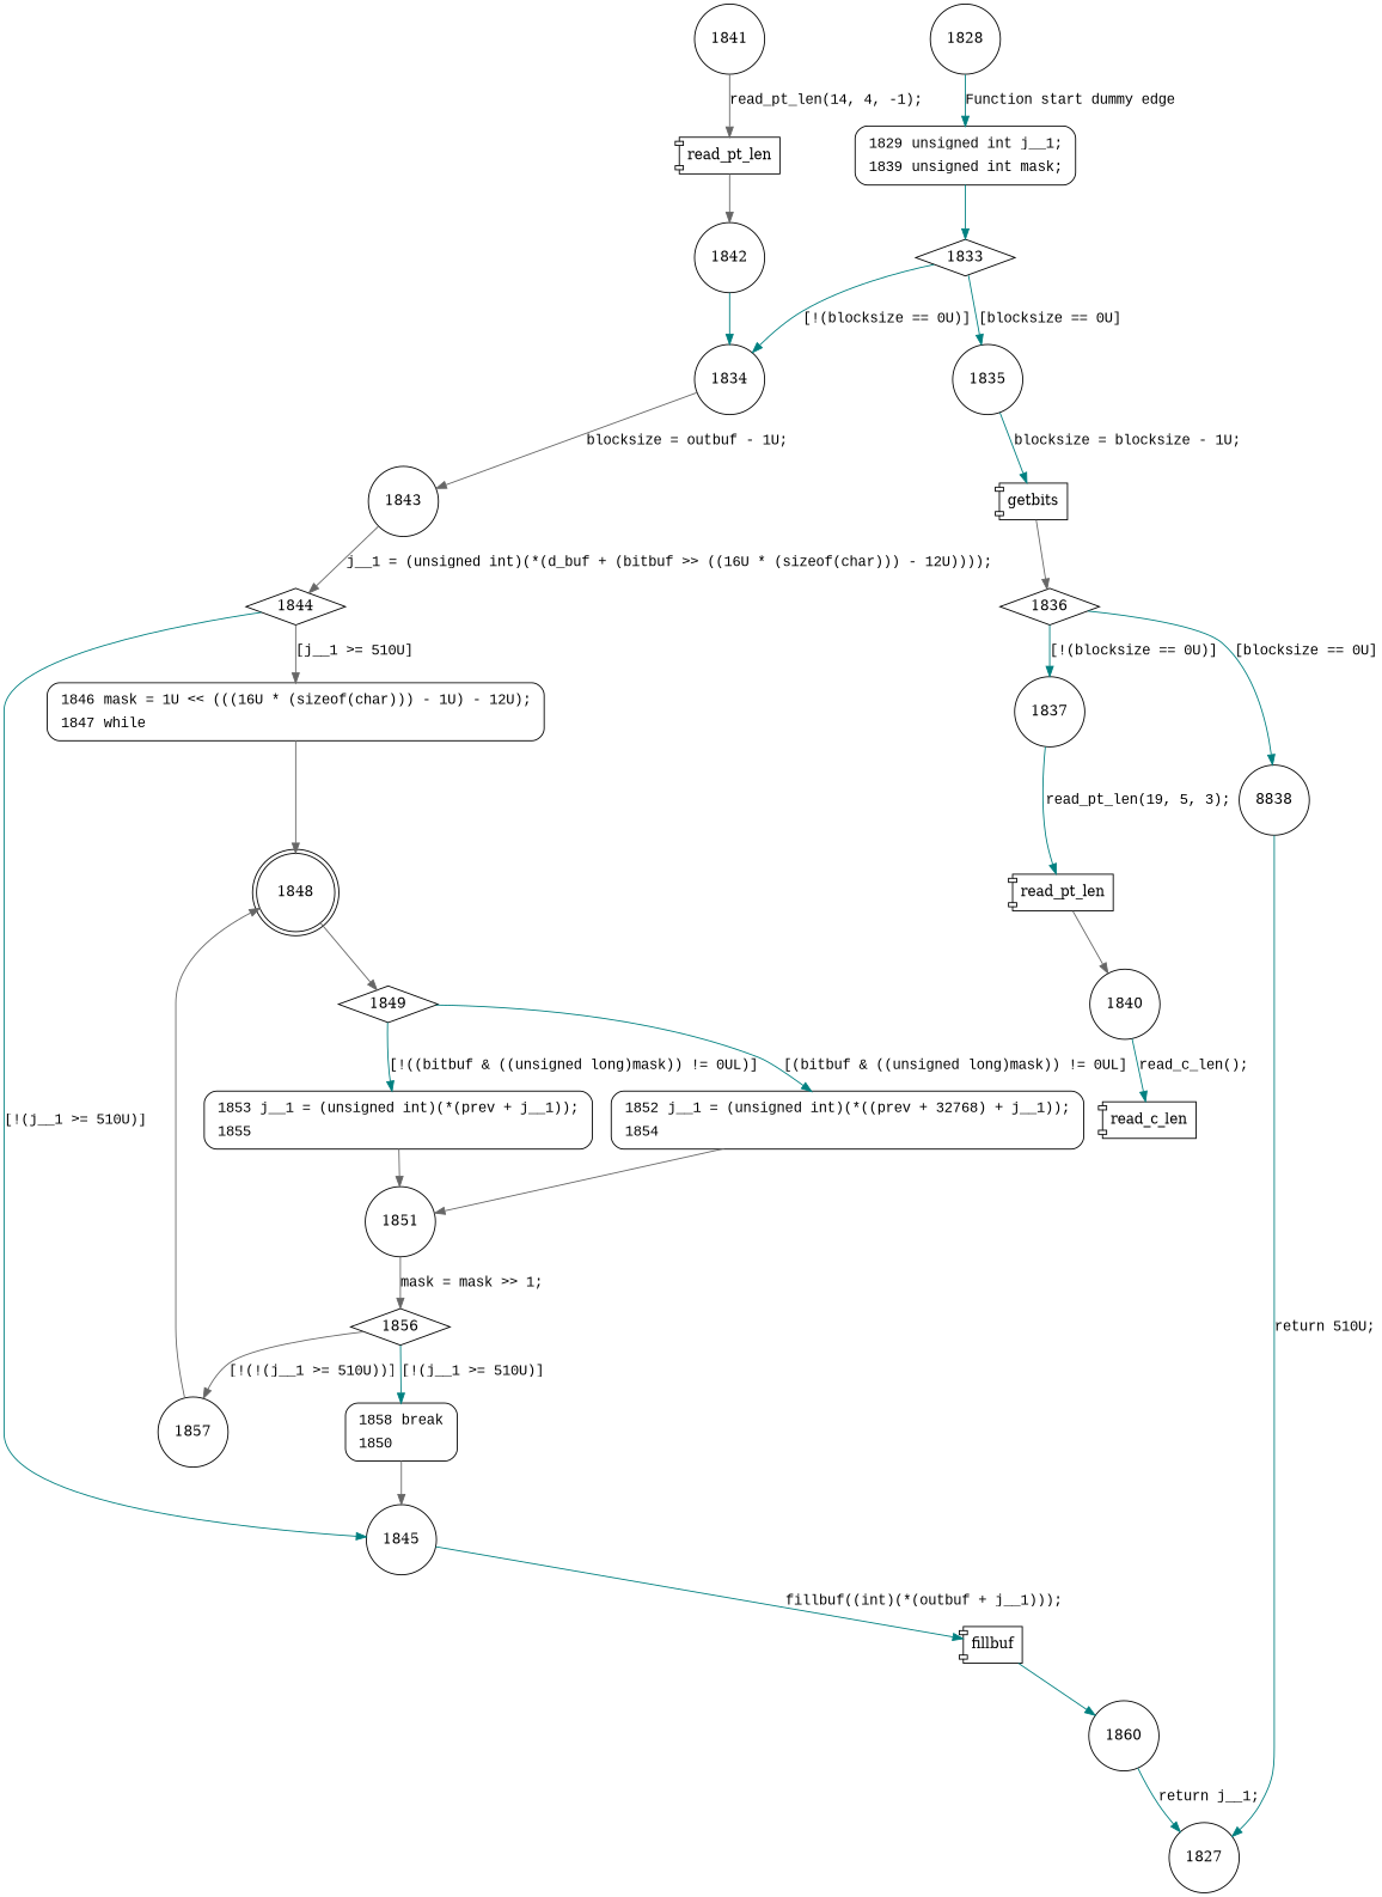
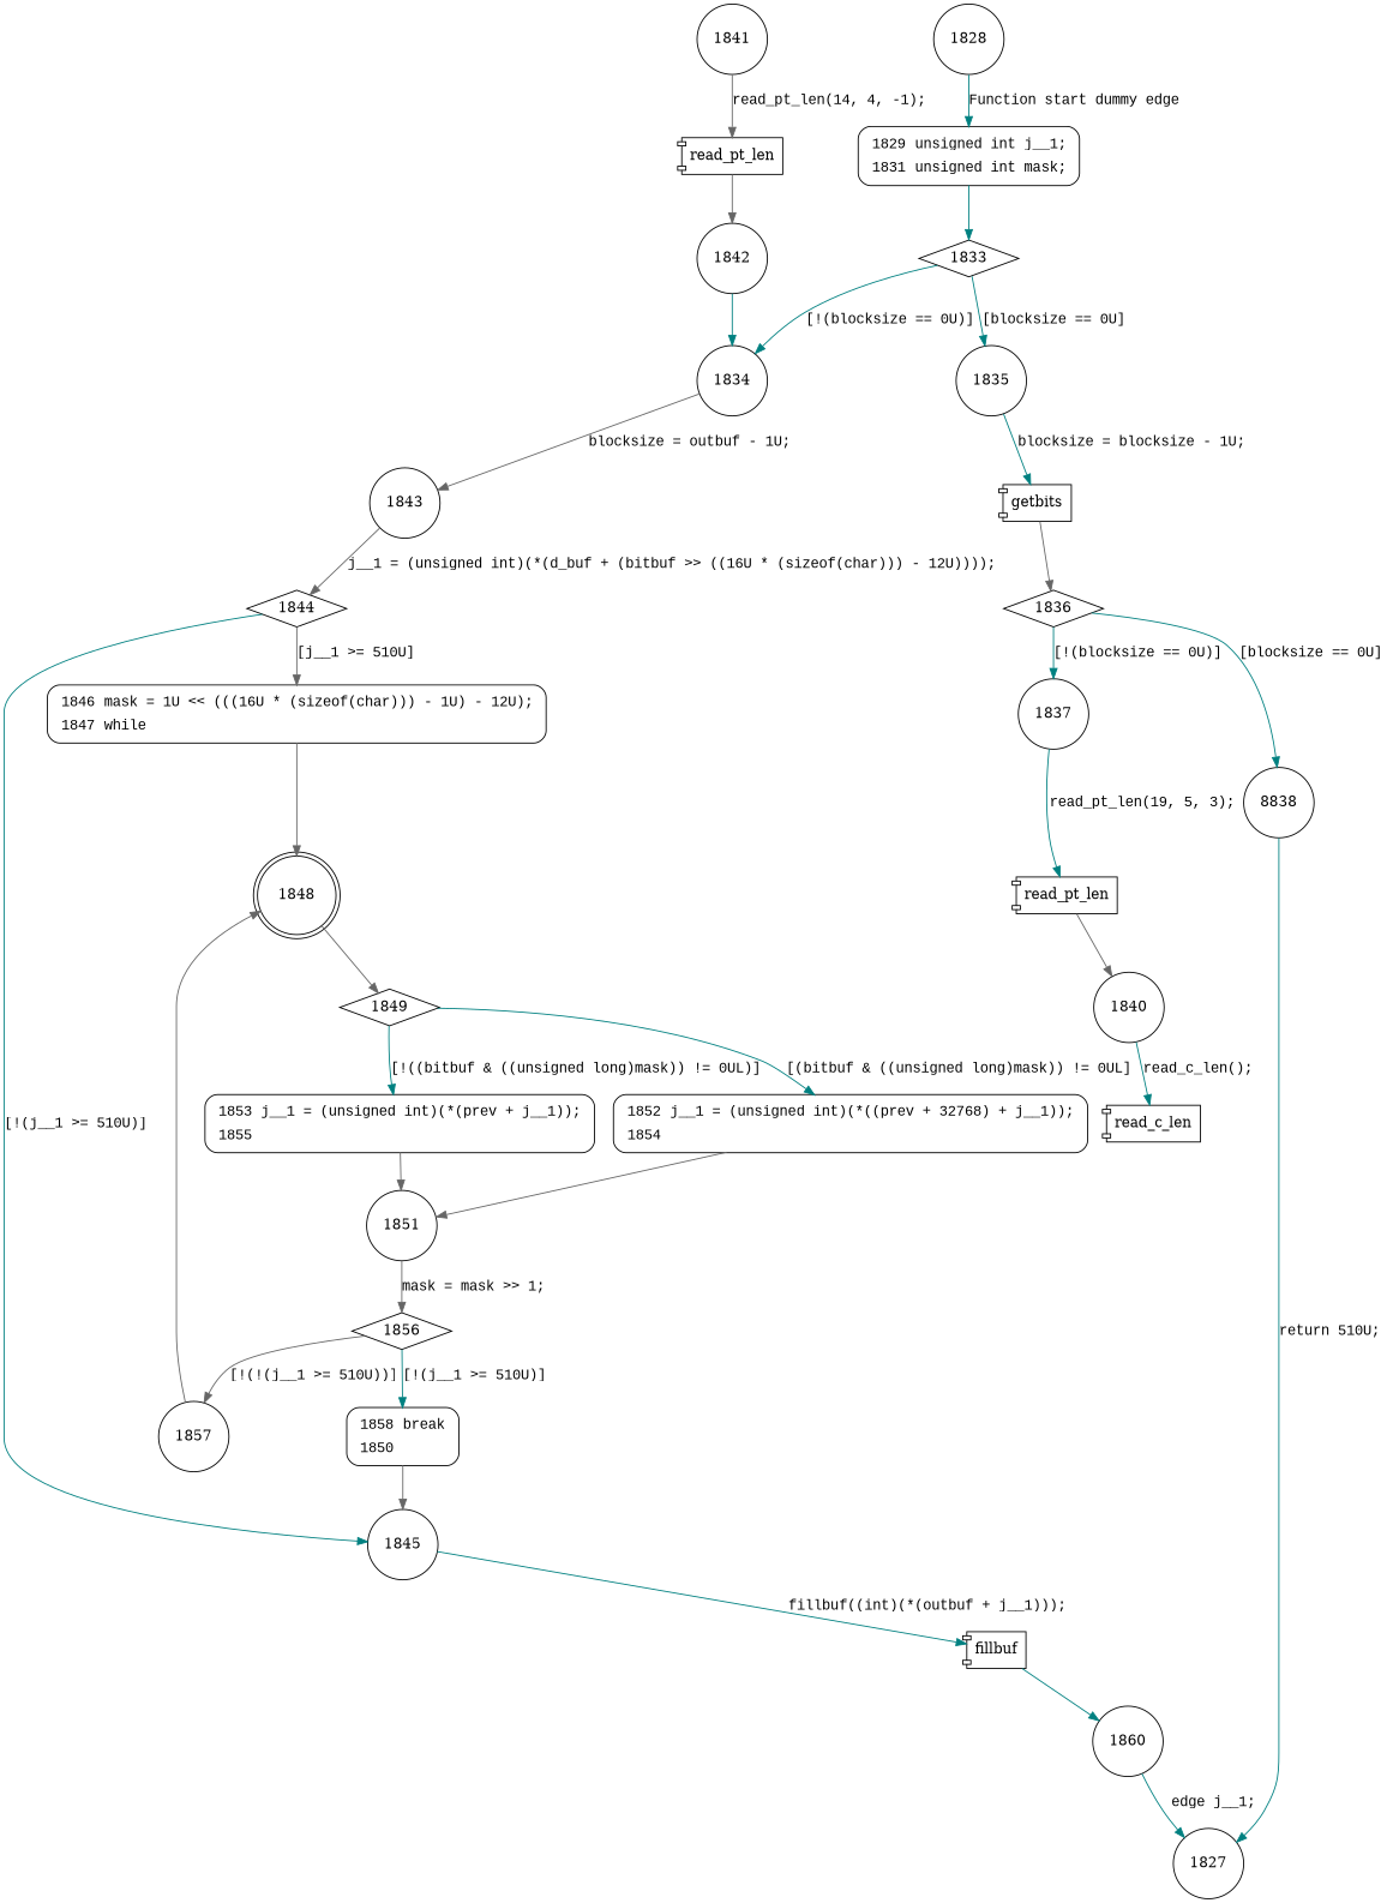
  digraph {
    node [shape=circle]
    edge [color=teal fontname="Courier New"]
-   n1 [fillcolor=white fontname="Courier New" label=<<table border="0" cellborder="0" cellpadding="3" bgcolor="white"><tr><td align="right">1829</td><td align="left">unsigned int j__1;</td></tr><tr><td align="right">1839</td><td align="left">unsigned int mask;</td></tr></table>> penwidth=1 shape=Mrecord style="filled,bold"]
+   n1 [fillcolor=white fontname="Courier New" label=<<table border="0" cellborder="0" cellpadding="3" bgcolor="white"><tr><td align="right">1829</td><td align="left">unsigned int j__1;</td></tr><tr><td align="right">1831</td><td align="left">unsigned int mask;</td></tr></table>> penwidth=1 shape=Mrecord style="filled,bold"]
    1828
    1833 [shape=diamond]
    1834
    1835
    1843
    n7 [label=getbits shape=component]
    1844 [shape=diamond]
    1836 [shape=diamond]
    1837
    n11 [label=8838]
    n12 [label=read_pt_len shape=component]
    1827
    1840
    n15 [label=read_c_len shape=component]
    n16 [label=read_pt_len shape=component]
    1841
    1842
    1845
    n20 [fillcolor=white fontname="Courier New" label=<<table border="0" cellborder="0" cellpadding="3" bgcolor="white"><tr><td align="right">1846</td><td align="left">mask = 1U &lt;&lt; (((16U * (sizeof(char))) - 1U) - 12U);</td></tr><tr><td align="right">1847</td><td align="left">while</td></tr></table>> penwidth=1 shape=Mrecord style="filled,bold"]
    n21 [label=fillbuf shape=component]
    1848 [shape=doublecircle]
    1860
    1849 [shape=diamond]
    n25 [fillcolor=white fontname="Courier New" label=<<table border="0" cellborder="0" cellpadding="3" bgcolor="white"><tr><td align="right">1853</td><td align="left">j__1 = (unsigned int)(*(prev + j__1));</td></tr><tr><td align="right">1855</td><td align="left"></td></tr></table>> penwidth=1 shape=Mrecord style="filled,bold"]
    n26 [fillcolor=white fontname="Courier New" label=<<table border="0" cellborder="0" cellpadding="3" bgcolor="white"><tr><td align="right">1852</td><td align="left">j__1 = (unsigned int)(*((prev + 32768) + j__1));</td></tr><tr><td align="right">1854</td><td align="left"></td></tr></table>> penwidth=1 shape=Mrecord style="filled,bold"]
    1851
    1856 [shape=diamond]
    1857
    n30 [fillcolor=white fontname="Courier New" label=<<table border="0" cellborder="0" cellpadding="3" bgcolor="white"><tr><td align="right">1858</td><td align="left">break</td></tr><tr><td align="right">1850</td><td align="left"></td></tr></table>> penwidth=1 shape=Mrecord style="filled,bold"]
    n1 -> 1833 [fontname=""]
    1828 -> n1 [label="Function start dummy edge"]
    1833 -> 1834 [label="[!(blocksize == 0U)]"]
    1833 -> 1835 [label="[blocksize == 0U]"]
    1834 -> 1843 [color=gray40 label="blocksize = outbuf - 1U;"]
    1835 -> n7 [label="blocksize = blocksize - 1U;"]
    1843 -> 1844 [color=gray40 label="j__1 = (unsigned int)(*(d_buf + (bitbuf >> ((16U * (sizeof(char))) - 12U))));"]
    n7 -> 1836 [color=gray40]
    1844 -> 1845 [label="[!(j__1 >= 510U)]"]
    1844 -> n20 [color=gray40 label="[j__1 >= 510U]"]
    1836 -> 1837 [label="[!(blocksize == 0U)]"]
    1836 -> n11 [label="[blocksize == 0U]"]
    1837 -> n12 [label="read_pt_len(19, 5, 3);"]
    n11 -> 1827 [label="return 510U;"]
    n12 -> 1840 [color=gray40]
    1840 -> n15 [label="read_c_len();"]
    n16 -> 1842 [color=gray40]
    1841 -> n16 [color=gray40 label="read_pt_len(14, 4, -1);"]
    1842 -> 1834
    1845 -> n21 [label="fillbuf((int)(*(outbuf + j__1)));"]
    n20 -> 1848 [color=gray40 fontname=""]
    n21 -> 1860
    1848 -> 1849 [color=gray40]
-   1860 -> 1827 [label="return j__1;"]
+   1860 -> 1827 [label="edge j__1;"]
    1849 -> n25 [label="[!((bitbuf & ((unsigned long)mask)) != 0UL)]"]
    1849 -> n26 [label="[(bitbuf & ((unsigned long)mask)) != 0UL]"]
    n25 -> 1851 [color=gray40 fontname=""]
    n26 -> 1851 [color=gray40 fontname=""]
    1851 -> 1856 [color=gray40 label="mask = mask >> 1;"]
    1856 -> 1857 [color=gray40 label="[!(!(j__1 >= 510U))]"]
    1856 -> n30 [label="[!(j__1 >= 510U)]"]
    1857 -> 1848 [color=gray40]
    n30 -> 1845 [color=gray40 fontname=""]
  }
